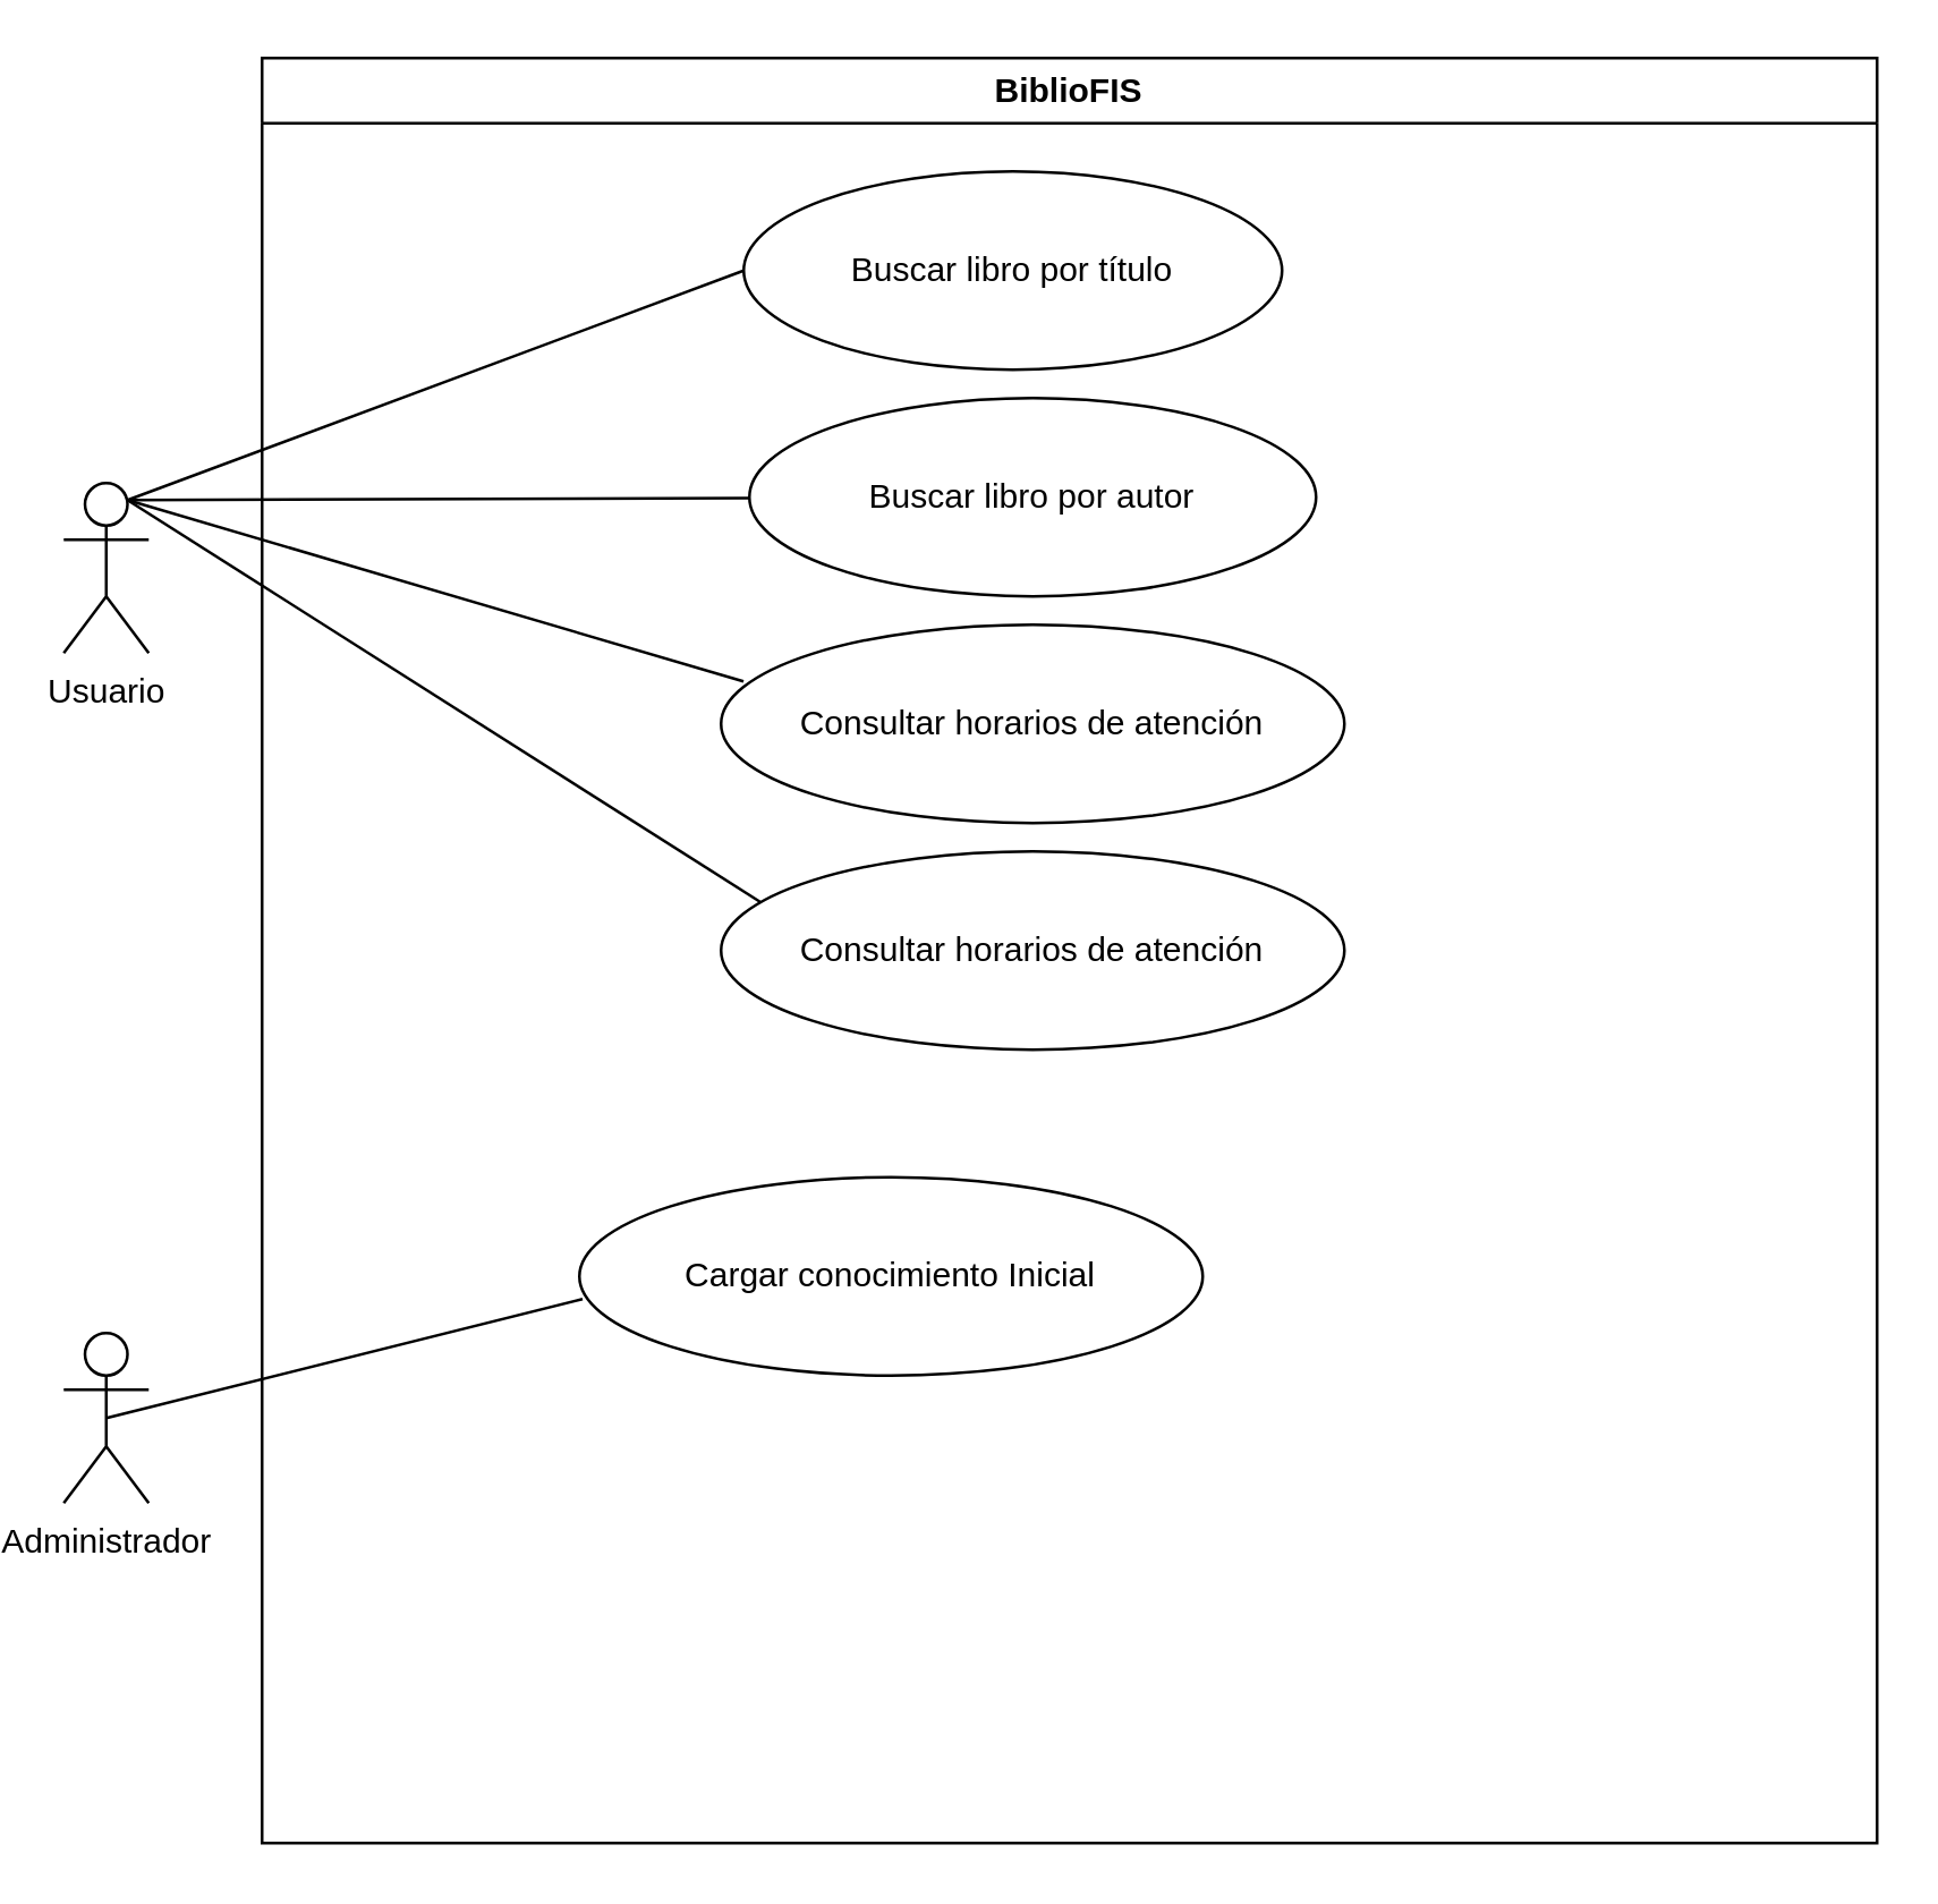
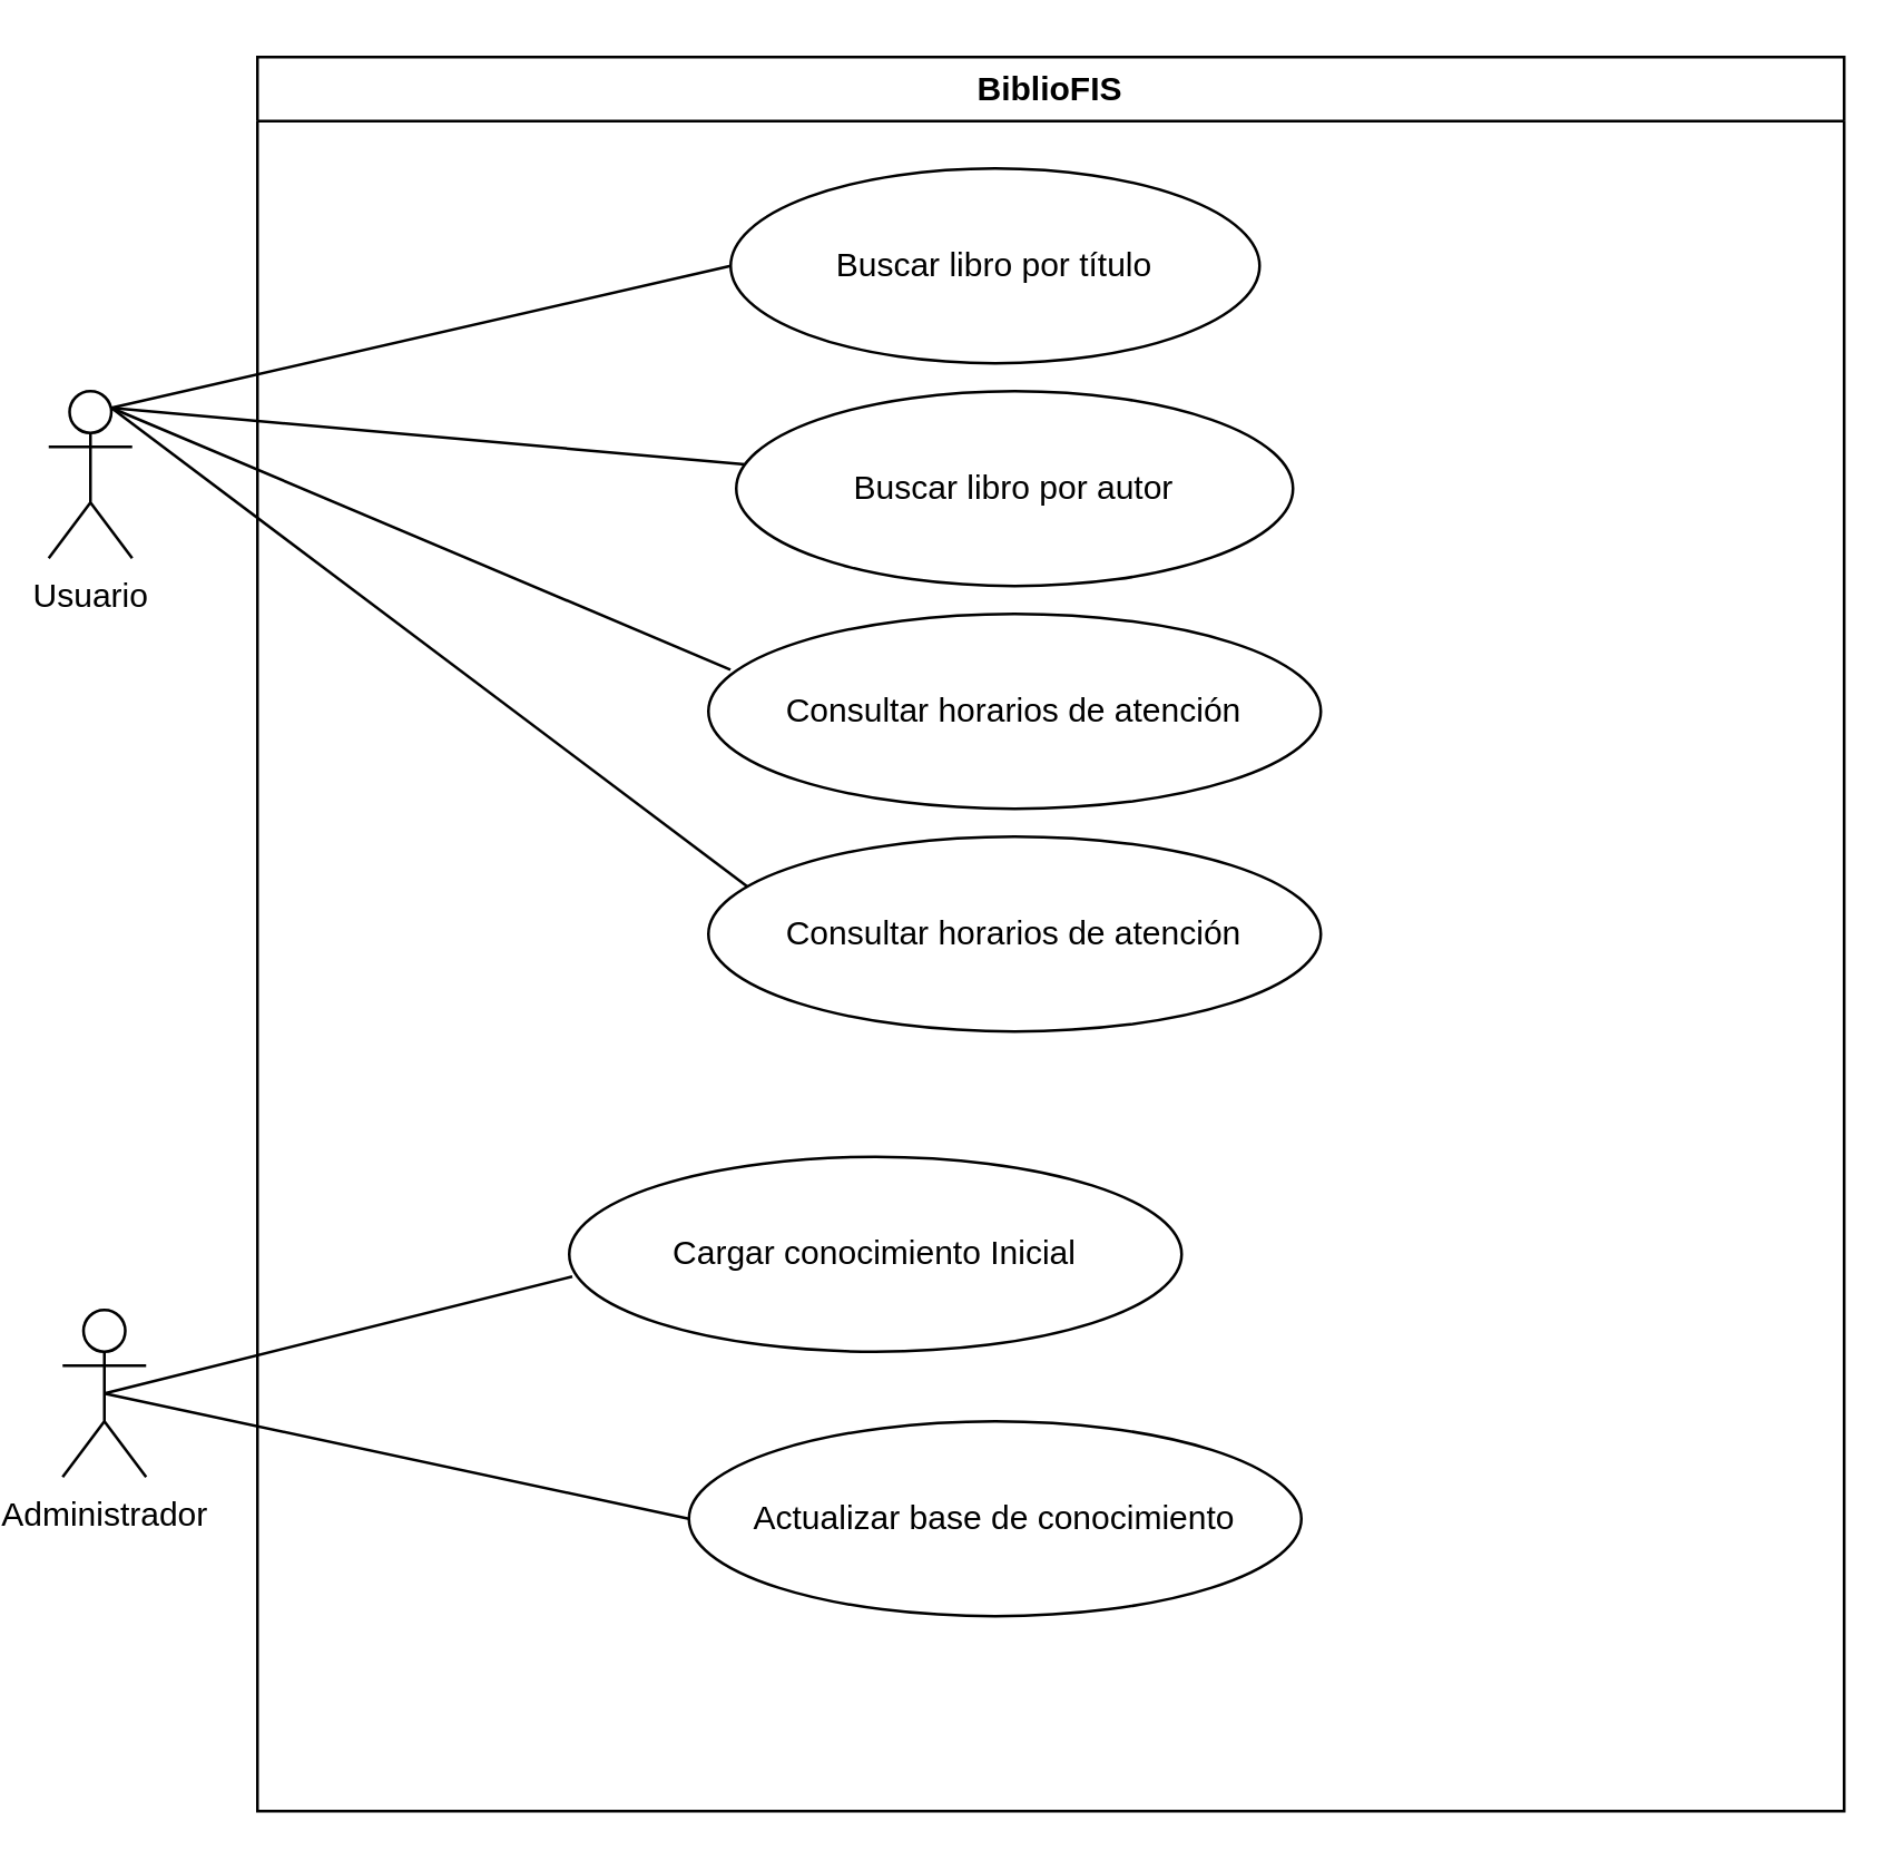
  <mxCell id="0" />
  <mxCell id="1" parent="0" />
- <mxCell id="2" value="Usuario" style="shape=umlActor;verticalLabelPosition=bottom;verticalAlign=top;html=1;outlineConnect=0;" vertex="1" parent="1"><mxGeometry x="20" y="170" width="30" height="60" as="geometry" /></mxCell>
+ <mxCell id="2" value="Usuario" style="shape=umlActor;verticalLabelPosition=bottom;verticalAlign=top;html=1;outlineConnect=0;" vertex="1" parent="1"><mxGeometry x="15" y="140" width="30" height="60" as="geometry" /></mxCell>
  <mxCell id="3" value="BiblioFIS" style="swimlane;whiteSpace=wrap;html=1;" vertex="1" parent="1"><mxGeometry x="90" y="20" width="570" height="630" as="geometry" /></mxCell>
  <mxCell id="4" value="Buscar libro por título" style="ellipse;whiteSpace=wrap;html=1;" vertex="1" parent="3"><mxGeometry x="170" y="40" width="190" height="70" as="geometry" /></mxCell>
  <mxCell id="5" value="Buscar libro por autor" style="ellipse;whiteSpace=wrap;html=1;" vertex="1" parent="3"><mxGeometry x="172" y="120" width="200" height="70" as="geometry" /></mxCell>
  <mxCell id="6" value="Consultar horarios de atención" style="ellipse;whiteSpace=wrap;html=1;" vertex="1" parent="3"><mxGeometry x="162" y="280" width="220" height="70" as="geometry" /></mxCell>
  <mxCell id="7" value="Consultar horarios de atención" style="ellipse;whiteSpace=wrap;html=1;" vertex="1" parent="3"><mxGeometry x="162" y="200" width="220" height="70" as="geometry" /></mxCell>
  <mxCell id="8" value="Cargar conocimiento Inicial" style="ellipse;whiteSpace=wrap;html=1;" vertex="1" parent="3"><mxGeometry x="112" y="395" width="220" height="70" as="geometry" /></mxCell>
+ <mxCell id="9" value="Actualizar base de conocimiento" style="ellipse;whiteSpace=wrap;html=1;" vertex="1" parent="3"><mxGeometry x="155" y="490" width="220" height="70" as="geometry" /></mxCell>
  <mxCell id="10" value="" style="endArrow=none;html=1;rounded=0;exitX=0.75;exitY=0.1;exitDx=0;exitDy=0;exitPerimeter=0;entryX=0;entryY=0.5;entryDx=0;entryDy=0;" edge="1" parent="1" source="2" target="4"><mxGeometry width="50" height="50" relative="1" as="geometry"><mxPoint x="220" y="230" as="sourcePoint" /><mxPoint x="270" y="180" as="targetPoint" /></mxGeometry></mxCell>
  <mxCell id="11" value="" style="endArrow=none;html=1;rounded=0;exitX=0.75;exitY=0.1;exitDx=0;exitDy=0;exitPerimeter=0;" edge="1" parent="1" source="2" target="5"><mxGeometry width="50" height="50" relative="1" as="geometry"><mxPoint x="53" y="186" as="sourcePoint" /><mxPoint x="270" y="105" as="targetPoint" /></mxGeometry></mxCell>
  <mxCell id="12" value="" style="endArrow=none;html=1;rounded=0;entryX=0.036;entryY=0.286;entryDx=0;entryDy=0;entryPerimeter=0;exitX=0.75;exitY=0.1;exitDx=0;exitDy=0;exitPerimeter=0;" edge="1" parent="1" source="2" target="7"><mxGeometry width="50" height="50" relative="1" as="geometry"><mxPoint x="63" y="196" as="sourcePoint" /><mxPoint x="280" y="115" as="targetPoint" /></mxGeometry></mxCell>
  <mxCell id="13" value="" style="endArrow=none;html=1;rounded=0;exitX=0.75;exitY=0.1;exitDx=0;exitDy=0;exitPerimeter=0;entryX=0.064;entryY=0.257;entryDx=0;entryDy=0;entryPerimeter=0;" edge="1" parent="1" source="2" target="6"><mxGeometry width="50" height="50" relative="1" as="geometry"><mxPoint x="73" y="206" as="sourcePoint" /><mxPoint x="290" y="125" as="targetPoint" /></mxGeometry></mxCell>
  <mxCell id="14" value="Administrador" style="shape=umlActor;verticalLabelPosition=bottom;verticalAlign=top;html=1;outlineConnect=0;" vertex="1" parent="1"><mxGeometry x="20" y="470" width="30" height="60" as="geometry" /></mxCell>
  <mxCell id="15" value="" style="endArrow=none;html=1;rounded=0;exitX=0.5;exitY=0.5;exitDx=0;exitDy=0;exitPerimeter=0;entryX=0.005;entryY=0.614;entryDx=0;entryDy=0;entryPerimeter=0;" edge="1" parent="1" source="14" target="8"><mxGeometry width="50" height="50" relative="1" as="geometry"><mxPoint x="39" y="370" as="sourcePoint" /><mxPoint x="262" y="512" as="targetPoint" /></mxGeometry></mxCell>
+ <mxCell id="16" value="" style="endArrow=none;html=1;rounded=0;exitX=0.5;exitY=0.5;exitDx=0;exitDy=0;exitPerimeter=0;entryX=0;entryY=0.5;entryDx=0;entryDy=0;" edge="1" parent="1" source="14" target="9"><mxGeometry width="50" height="50" relative="1" as="geometry"><mxPoint x="45" y="480" as="sourcePoint" /><mxPoint x="250" y="520" as="targetPoint" /></mxGeometry></mxCell>
